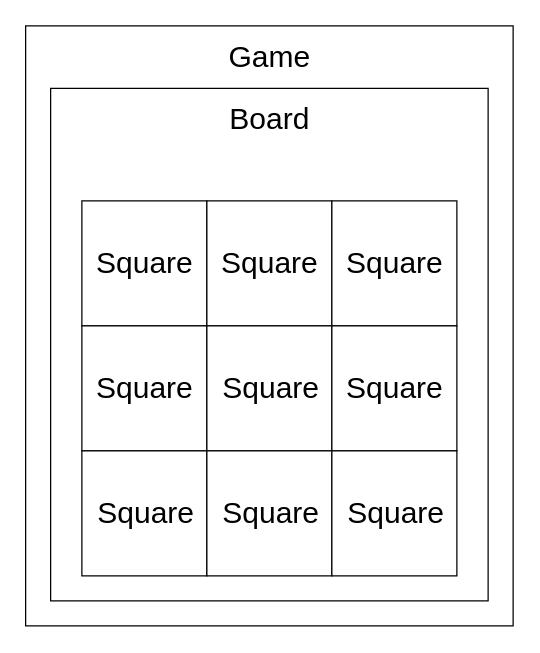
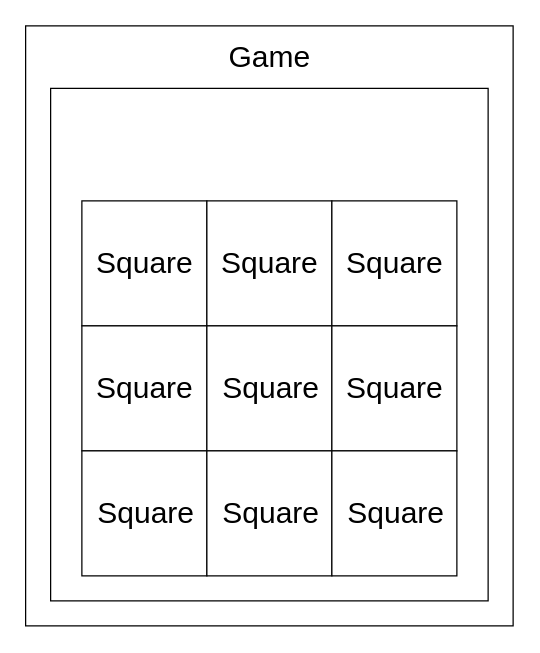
  <mxCell id="0" />
  <mxCell id="1" parent="0" />
  <mxCell id="2" value="" style="rounded=0;whiteSpace=wrap;html=1;" vertex="1" parent="1"><mxGeometry x="20" y="20" width="390" height="480" as="geometry" /></mxCell>
  <mxCell id="3" value="&lt;font style=&quot;font-size: 24px&quot;&gt;Game&lt;/font&gt;" style="text;html=1;strokeColor=none;fillColor=none;align=center;verticalAlign=middle;whiteSpace=wrap;rounded=0;" vertex="1" parent="1"><mxGeometry x="138" y="20" width="155" height="50" as="geometry" /></mxCell>
  <mxCell id="4" value="" style="rounded=0;whiteSpace=wrap;html=1;fontSize=24;" vertex="1" parent="1"><mxGeometry x="40" y="70" width="350" height="410" as="geometry" /></mxCell>
- <mxCell id="5" value="Board" style="text;html=1;strokeColor=none;fillColor=none;align=center;verticalAlign=middle;whiteSpace=wrap;rounded=0;fontSize=24;" vertex="1" parent="1"><mxGeometry x="168" y="80" width="95" height="30" as="geometry" /></mxCell>
  <mxCell id="6" value="" style="rounded=0;whiteSpace=wrap;html=1;fontSize=24;" vertex="1" parent="1"><mxGeometry x="65" y="160" width="100" height="100" as="geometry" /></mxCell>
  <mxCell id="7" value="" style="rounded=0;whiteSpace=wrap;html=1;fontSize=24;" vertex="1" parent="1"><mxGeometry x="165" y="160" width="100" height="100" as="geometry" /></mxCell>
  <mxCell id="8" value="" style="rounded=0;whiteSpace=wrap;html=1;fontSize=24;" vertex="1" parent="1"><mxGeometry x="265" y="160" width="100" height="100" as="geometry" /></mxCell>
  <mxCell id="9" value="" style="rounded=0;whiteSpace=wrap;html=1;fontSize=24;" vertex="1" parent="1"><mxGeometry x="65" y="260" width="100" height="100" as="geometry" /></mxCell>
  <mxCell id="10" value="" style="rounded=0;whiteSpace=wrap;html=1;fontSize=24;" vertex="1" parent="1"><mxGeometry x="165" y="260" width="100" height="100" as="geometry" /></mxCell>
  <mxCell id="11" value="" style="rounded=0;whiteSpace=wrap;html=1;fontSize=24;" vertex="1" parent="1"><mxGeometry x="265" y="260" width="100" height="100" as="geometry" /></mxCell>
  <mxCell id="12" value="" style="rounded=0;whiteSpace=wrap;html=1;fontSize=24;" vertex="1" parent="1"><mxGeometry x="65" y="360" width="100" height="100" as="geometry" /></mxCell>
  <mxCell id="13" value="" style="rounded=0;whiteSpace=wrap;html=1;fontSize=24;" vertex="1" parent="1"><mxGeometry x="165" y="360" width="100" height="100" as="geometry" /></mxCell>
  <mxCell id="14" value="" style="rounded=0;whiteSpace=wrap;html=1;fontSize=24;" vertex="1" parent="1"><mxGeometry x="265" y="360" width="100" height="100" as="geometry" /></mxCell>
  <mxCell id="15" value="Square" style="text;html=1;strokeColor=none;fillColor=none;align=center;verticalAlign=middle;whiteSpace=wrap;rounded=0;fontSize=24;" vertex="1" parent="1"><mxGeometry x="72.5" y="190" width="85" height="40" as="geometry" /></mxCell>
  <mxCell id="16" value="Square" style="text;html=1;strokeColor=none;fillColor=none;align=center;verticalAlign=middle;whiteSpace=wrap;rounded=0;fontSize=24;" vertex="1" parent="1"><mxGeometry x="173" y="190" width="85" height="40" as="geometry" /></mxCell>
  <mxCell id="17" value="Square" style="text;html=1;strokeColor=none;fillColor=none;align=center;verticalAlign=middle;whiteSpace=wrap;rounded=0;fontSize=24;" vertex="1" parent="1"><mxGeometry x="272.5" y="190" width="85" height="40" as="geometry" /></mxCell>
  <mxCell id="18" value="Square" style="text;html=1;strokeColor=none;fillColor=none;align=center;verticalAlign=middle;whiteSpace=wrap;rounded=0;fontSize=24;" vertex="1" parent="1"><mxGeometry x="73" y="290" width="85" height="40" as="geometry" /></mxCell>
  <mxCell id="19" value="Square" style="text;html=1;strokeColor=none;fillColor=none;align=center;verticalAlign=middle;whiteSpace=wrap;rounded=0;fontSize=24;" vertex="1" parent="1"><mxGeometry x="173.5" y="290" width="85" height="40" as="geometry" /></mxCell>
  <mxCell id="20" value="Square" style="text;html=1;strokeColor=none;fillColor=none;align=center;verticalAlign=middle;whiteSpace=wrap;rounded=0;fontSize=24;" vertex="1" parent="1"><mxGeometry x="273" y="290" width="85" height="40" as="geometry" /></mxCell>
  <mxCell id="21" value="Square" style="text;html=1;strokeColor=none;fillColor=none;align=center;verticalAlign=middle;whiteSpace=wrap;rounded=0;fontSize=24;" vertex="1" parent="1"><mxGeometry x="73.5" y="390" width="85" height="40" as="geometry" /></mxCell>
  <mxCell id="22" value="Square" style="text;html=1;strokeColor=none;fillColor=none;align=center;verticalAlign=middle;whiteSpace=wrap;rounded=0;fontSize=24;" vertex="1" parent="1"><mxGeometry x="174" y="390" width="85" height="40" as="geometry" /></mxCell>
  <mxCell id="23" value="Square" style="text;html=1;strokeColor=none;fillColor=none;align=center;verticalAlign=middle;whiteSpace=wrap;rounded=0;fontSize=24;" vertex="1" parent="1"><mxGeometry x="273.5" y="390" width="85" height="40" as="geometry" /></mxCell>
